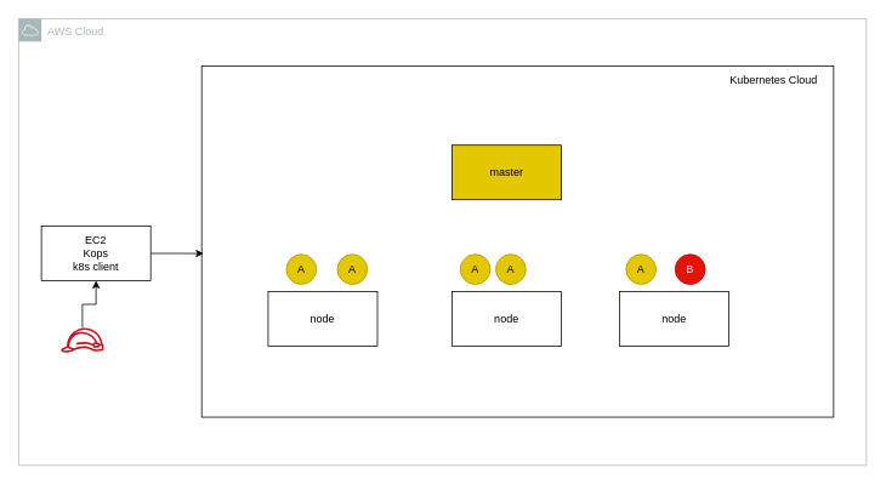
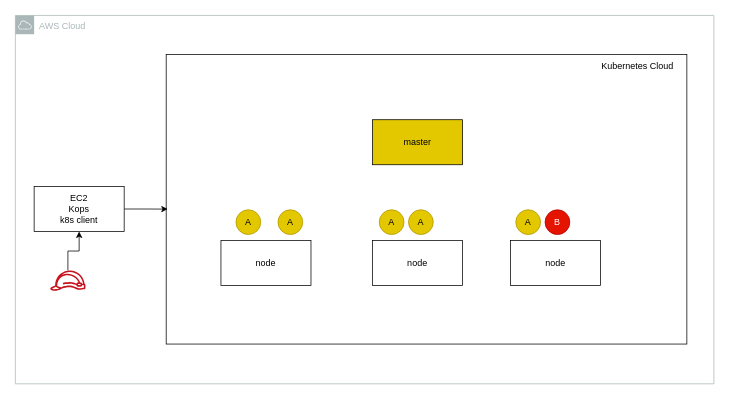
  <mxCell id="0" />
  <mxCell id="1" parent="0" />
  <mxCell id="2" value="AWS Cloud" style="outlineConnect=0;gradientColor=none;html=1;whiteSpace=wrap;fontSize=12;fontStyle=0;shape=mxgraph.aws4.group;grIcon=mxgraph.aws4.group_aws_cloud;strokeColor=#AAB7B8;fillColor=none;verticalAlign=top;align=left;spacingLeft=30;fontColor=#AAB7B8;dashed=0;" vertex="1" parent="1"><mxGeometry x="20" y="20" width="931" height="491" as="geometry" /></mxCell>
  <mxCell id="3" value="" style="rounded=0;whiteSpace=wrap;html=1;" vertex="1" parent="1"><mxGeometry x="221" y="72" width="694" height="386" as="geometry" /></mxCell>
  <mxCell id="4" value="node" style="rounded=0;whiteSpace=wrap;html=1;" vertex="1" parent="1"><mxGeometry x="294" y="320" width="120" height="60" as="geometry" /></mxCell>
  <mxCell id="5" value="node" style="rounded=0;whiteSpace=wrap;html=1;" vertex="1" parent="1"><mxGeometry x="680" y="320" width="120" height="60" as="geometry" /></mxCell>
  <mxCell id="6" value="node" style="rounded=0;whiteSpace=wrap;html=1;" vertex="1" parent="1"><mxGeometry x="496" y="320" width="120" height="60" as="geometry" /></mxCell>
  <mxCell id="7" value="master" style="rounded=0;whiteSpace=wrap;html=1;fillColor=#e3c800;" vertex="1" parent="1"><mxGeometry x="496" y="159" width="120" height="60" as="geometry" /></mxCell>
  <mxCell id="8" value="Kubernetes Cloud" style="text;html=1;align=center;verticalAlign=middle;resizable=0;points=[];autosize=1;strokeColor=none;" vertex="1" parent="1"><mxGeometry x="792" y="79" width="113" height="18" as="geometry" /></mxCell>
  <mxCell id="9" value="A" style="ellipse;whiteSpace=wrap;html=1;aspect=fixed;fillColor=#e3c800;strokeColor=#B09500;fontColor=#000000;" vertex="1" parent="1"><mxGeometry x="314" y="279" width="33" height="33" as="geometry" /></mxCell>
  <mxCell id="10" value="A" style="ellipse;whiteSpace=wrap;html=1;aspect=fixed;fillColor=#e3c800;strokeColor=#B09500;fontColor=#000000;" vertex="1" parent="1"><mxGeometry x="370" y="279" width="33" height="33" as="geometry" /></mxCell>
  <mxCell id="11" value="A" style="ellipse;whiteSpace=wrap;html=1;aspect=fixed;fillColor=#e3c800;strokeColor=#B09500;fontColor=#000000;" vertex="1" parent="1"><mxGeometry x="505" y="279" width="33" height="33" as="geometry" /></mxCell>
  <mxCell id="12" value="A" style="ellipse;whiteSpace=wrap;html=1;aspect=fixed;fillColor=#e3c800;strokeColor=#B09500;fontColor=#000000;" vertex="1" parent="1"><mxGeometry x="544" y="279" width="33" height="33" as="geometry" /></mxCell>
  <mxCell id="13" value="A" style="ellipse;whiteSpace=wrap;html=1;aspect=fixed;fillColor=#e3c800;strokeColor=#B09500;fontColor=#000000;" vertex="1" parent="1"><mxGeometry x="687" y="279" width="33" height="33" as="geometry" /></mxCell>
- <mxCell id="14" value="B" style="ellipse;whiteSpace=wrap;html=1;aspect=fixed;fillColor=#e51400;strokeColor=#B20000;fontColor=#ffffff;" vertex="1" parent="1"><mxGeometry x="741" y="279" width="33" height="33" as="geometry" /></mxCell>
+ <mxCell id="14" value="B" style="ellipse;whiteSpace=wrap;html=1;aspect=fixed;fillColor=#e51400;strokeColor=#B20000;fontColor=#ffffff;" vertex="1" parent="1"><mxGeometry x="726" y="279" width="33" height="33" as="geometry" /></mxCell>
  <mxCell id="15" style="edgeStyle=orthogonalEdgeStyle;rounded=0;orthogonalLoop=1;jettySize=auto;html=1;entryX=0.003;entryY=0.534;entryDx=0;entryDy=0;entryPerimeter=0;" edge="1" parent="1" source="16" target="3"><mxGeometry relative="1" as="geometry" /></mxCell>
  <mxCell id="16" value="EC2&lt;br&gt;Kops&lt;br&gt;k8s client" style="rounded=0;whiteSpace=wrap;html=1;" vertex="1" parent="1"><mxGeometry x="45" y="248" width="120" height="60" as="geometry" /></mxCell>
  <mxCell id="17" style="edgeStyle=orthogonalEdgeStyle;rounded=0;orthogonalLoop=1;jettySize=auto;html=1;entryX=0.5;entryY=1;entryDx=0;entryDy=0;" edge="1" parent="1" source="18" target="16"><mxGeometry relative="1" as="geometry" /></mxCell>
  <mxCell id="18" value="" style="outlineConnect=0;fontColor=#232F3E;gradientColor=none;fillColor=#C7131F;strokeColor=none;dashed=0;verticalLabelPosition=bottom;verticalAlign=top;align=center;html=1;fontSize=12;fontStyle=0;aspect=fixed;pointerEvents=1;shape=mxgraph.aws4.role;" vertex="1" parent="1"><mxGeometry x="66" y="360" width="47.86" height="27" as="geometry" /></mxCell>
